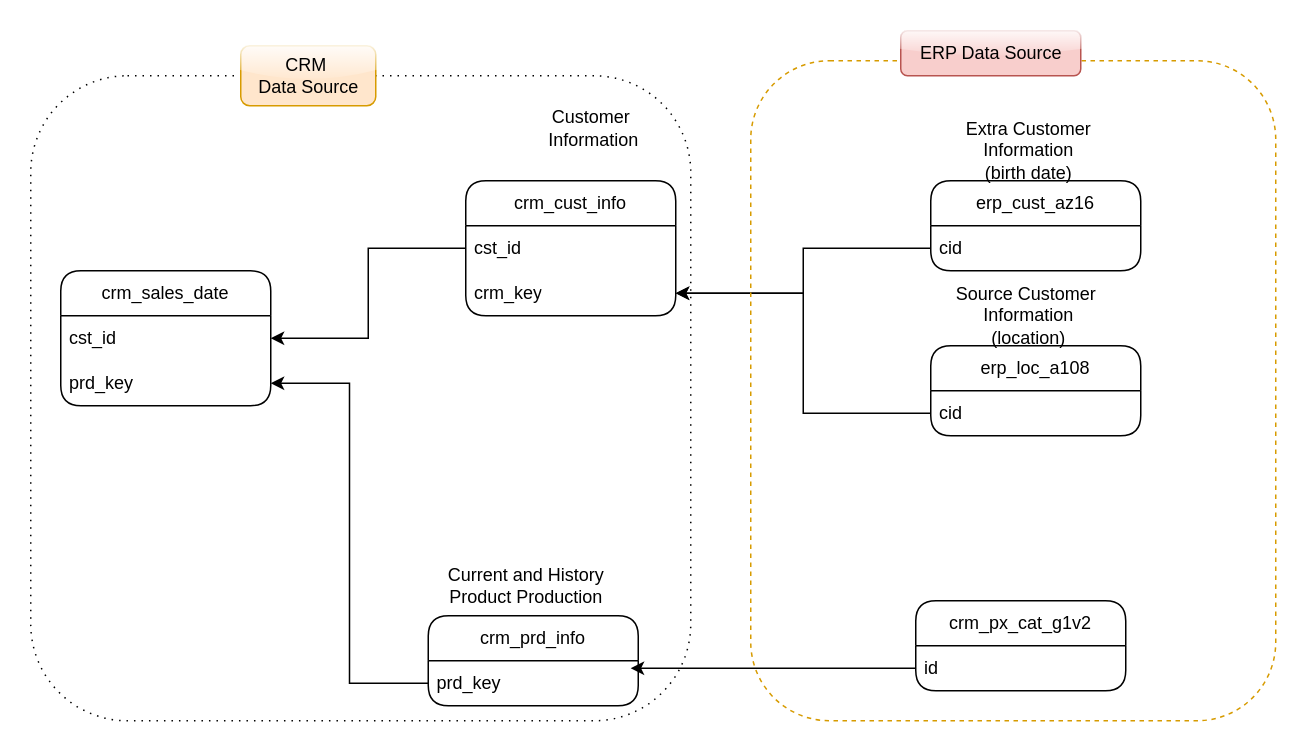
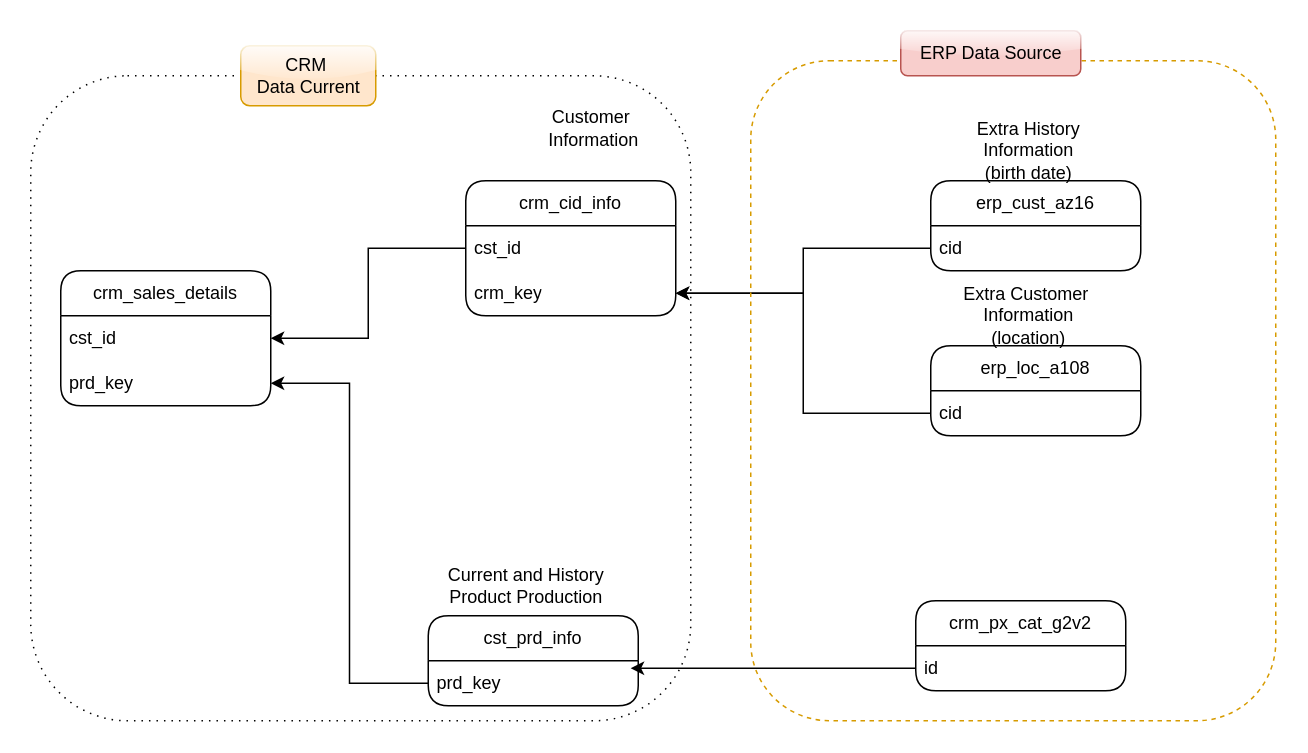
  <mxCell id="0" />
  <mxCell id="1" parent="0" />
- <mxCell id="2" value="crm_cust_info" style="swimlane;fontStyle=0;childLayout=stackLayout;horizontal=1;startSize=30;horizontalStack=0;resizeParent=1;resizeParentMax=0;resizeLast=0;collapsible=1;marginBottom=0;whiteSpace=wrap;html=1;rounded=1;" vertex="1" parent="1"><mxGeometry x="310" y="120" width="140" height="90" as="geometry" /></mxCell>
+ <mxCell id="2" value="crm_cid_info" style="swimlane;fontStyle=0;childLayout=stackLayout;horizontal=1;startSize=30;horizontalStack=0;resizeParent=1;resizeParentMax=0;resizeLast=0;collapsible=1;marginBottom=0;whiteSpace=wrap;html=1;rounded=1;" vertex="1" parent="1"><mxGeometry x="310" y="120" width="140" height="90" as="geometry" /></mxCell>
  <mxCell id="3" value="cst_id" style="text;strokeColor=none;fillColor=none;align=left;verticalAlign=middle;spacingLeft=4;spacingRight=4;overflow=hidden;points=[[0,0.5],[1,0.5]];portConstraint=eastwest;rotatable=0;whiteSpace=wrap;html=1;" vertex="1" parent="2"><mxGeometry y="30" width="140" height="30" as="geometry" /></mxCell>
  <mxCell id="4" value="crm_key" style="text;strokeColor=none;fillColor=none;align=left;verticalAlign=middle;spacingLeft=4;spacingRight=4;overflow=hidden;points=[[0,0.5],[1,0.5]];portConstraint=eastwest;rotatable=0;whiteSpace=wrap;html=1;" vertex="1" parent="2"><mxGeometry y="60" width="140" height="30" as="geometry" /></mxCell>
- <mxCell id="5" value="crm_prd_info" style="swimlane;fontStyle=0;childLayout=stackLayout;horizontal=1;startSize=30;horizontalStack=0;resizeParent=1;resizeParentMax=0;resizeLast=0;collapsible=1;marginBottom=0;whiteSpace=wrap;html=1;rounded=1;" vertex="1" parent="1"><mxGeometry x="285" y="410" width="140" height="60" as="geometry" /></mxCell>
+ <mxCell id="5" value="cst_prd_info" style="swimlane;fontStyle=0;childLayout=stackLayout;horizontal=1;startSize=30;horizontalStack=0;resizeParent=1;resizeParentMax=0;resizeLast=0;collapsible=1;marginBottom=0;whiteSpace=wrap;html=1;rounded=1;" vertex="1" parent="1"><mxGeometry x="285" y="410" width="140" height="60" as="geometry" /></mxCell>
  <mxCell id="6" value="prd_key" style="text;strokeColor=none;fillColor=none;align=left;verticalAlign=middle;spacingLeft=4;spacingRight=4;overflow=hidden;points=[[0,0.5],[1,0.5]];portConstraint=eastwest;rotatable=0;whiteSpace=wrap;html=1;" vertex="1" parent="5"><mxGeometry y="30" width="140" height="30" as="geometry" /></mxCell>
  <mxCell id="7" value="Customer&amp;nbsp;&lt;div&gt;Information&lt;/div&gt;" style="text;html=1;align=center;verticalAlign=middle;resizable=0;points=[];autosize=1;strokeColor=none;fillColor=none;" vertex="1" parent="1"><mxGeometry x="355" y="65" width="80" height="40" as="geometry" /></mxCell>
  <mxCell id="8" value="Current and History&lt;div&gt;Product Production&lt;/div&gt;" style="text;html=1;align=center;verticalAlign=middle;resizable=0;points=[];autosize=1;strokeColor=none;fillColor=none;" vertex="1" parent="1"><mxGeometry x="285" y="370" width="130" height="40" as="geometry" /></mxCell>
- <mxCell id="9" value="crm_sales_date" style="swimlane;fontStyle=0;childLayout=stackLayout;horizontal=1;startSize=30;horizontalStack=0;resizeParent=1;resizeParentMax=0;resizeLast=0;collapsible=1;marginBottom=0;whiteSpace=wrap;html=1;rounded=1;" vertex="1" parent="1"><mxGeometry x="40" y="180" width="140" height="90" as="geometry" /></mxCell>
+ <mxCell id="9" value="crm_sales_details" style="swimlane;fontStyle=0;childLayout=stackLayout;horizontal=1;startSize=30;horizontalStack=0;resizeParent=1;resizeParentMax=0;resizeLast=0;collapsible=1;marginBottom=0;whiteSpace=wrap;html=1;rounded=1;" vertex="1" parent="1"><mxGeometry x="40" y="180" width="140" height="90" as="geometry" /></mxCell>
  <mxCell id="10" value="cst_id" style="text;strokeColor=none;fillColor=none;align=left;verticalAlign=middle;spacingLeft=4;spacingRight=4;overflow=hidden;points=[[0,0.5],[1,0.5]];portConstraint=eastwest;rotatable=0;whiteSpace=wrap;html=1;" vertex="1" parent="9"><mxGeometry y="30" width="140" height="30" as="geometry" /></mxCell>
  <mxCell id="11" value="prd_key" style="text;strokeColor=none;fillColor=none;align=left;verticalAlign=middle;spacingLeft=4;spacingRight=4;overflow=hidden;points=[[0,0.5],[1,0.5]];portConstraint=eastwest;rotatable=0;whiteSpace=wrap;html=1;" vertex="1" parent="9"><mxGeometry y="60" width="140" height="30" as="geometry" /></mxCell>
  <mxCell id="12" style="edgeStyle=orthogonalEdgeStyle;rounded=0;orthogonalLoop=1;jettySize=auto;html=1;exitX=0;exitY=0.5;exitDx=0;exitDy=0;entryX=1;entryY=0.5;entryDx=0;entryDy=0;" edge="1" parent="1" source="3" target="10"><mxGeometry relative="1" as="geometry" /></mxCell>
  <mxCell id="13" style="edgeStyle=orthogonalEdgeStyle;rounded=0;orthogonalLoop=1;jettySize=auto;html=1;exitX=0;exitY=0.5;exitDx=0;exitDy=0;entryX=1;entryY=0.5;entryDx=0;entryDy=0;" edge="1" parent="1" source="6" target="11"><mxGeometry relative="1" as="geometry" /></mxCell>
  <mxCell id="14" value="erp_cust_az16" style="swimlane;fontStyle=0;childLayout=stackLayout;horizontal=1;startSize=30;horizontalStack=0;resizeParent=1;resizeParentMax=0;resizeLast=0;collapsible=1;marginBottom=0;whiteSpace=wrap;html=1;rounded=1;" vertex="1" parent="1"><mxGeometry x="620" y="120" width="140" height="60" as="geometry" /></mxCell>
  <mxCell id="15" value="cid" style="text;strokeColor=none;fillColor=none;align=left;verticalAlign=middle;spacingLeft=4;spacingRight=4;overflow=hidden;points=[[0,0.5],[1,0.5]];portConstraint=eastwest;rotatable=0;whiteSpace=wrap;html=1;" vertex="1" parent="14"><mxGeometry y="30" width="140" height="30" as="geometry" /></mxCell>
  <mxCell id="16" style="edgeStyle=orthogonalEdgeStyle;rounded=0;orthogonalLoop=1;jettySize=auto;html=1;exitX=0;exitY=0.5;exitDx=0;exitDy=0;" edge="1" parent="1" source="15" target="4"><mxGeometry relative="1" as="geometry" /></mxCell>
  <mxCell id="17" value="erp_loc_a108" style="swimlane;fontStyle=0;childLayout=stackLayout;horizontal=1;startSize=30;horizontalStack=0;resizeParent=1;resizeParentMax=0;resizeLast=0;collapsible=1;marginBottom=0;whiteSpace=wrap;html=1;rounded=1;" vertex="1" parent="1"><mxGeometry x="620" y="230" width="140" height="60" as="geometry" /></mxCell>
  <mxCell id="18" value="cid" style="text;strokeColor=none;fillColor=none;align=left;verticalAlign=middle;spacingLeft=4;spacingRight=4;overflow=hidden;points=[[0,0.5],[1,0.5]];portConstraint=eastwest;rotatable=0;whiteSpace=wrap;html=1;" vertex="1" parent="17"><mxGeometry y="30" width="140" height="30" as="geometry" /></mxCell>
- <mxCell id="19" value="Extra Customer&lt;div&gt;Information&lt;/div&gt;&lt;div&gt;(birth date)&lt;/div&gt;" style="text;html=1;align=center;verticalAlign=middle;resizable=0;points=[];autosize=1;strokeColor=none;fillColor=none;" vertex="1" parent="1"><mxGeometry x="630" y="70" width="110" height="60" as="geometry" /></mxCell>
- <mxCell id="20" value="Source Customer&amp;nbsp;&lt;div&gt;Information&lt;/div&gt;&lt;div&gt;(location)&lt;/div&gt;" style="text;html=1;align=center;verticalAlign=middle;resizable=0;points=[];autosize=1;strokeColor=none;fillColor=none;" vertex="1" parent="1"><mxGeometry x="630" y="180" width="110" height="60" as="geometry" /></mxCell>
+ <mxCell id="19" value="Extra History&lt;div&gt;Information&lt;/div&gt;&lt;div&gt;(birth date)&lt;/div&gt;" style="text;html=1;align=center;verticalAlign=middle;resizable=0;points=[];autosize=1;strokeColor=none;fillColor=none;" vertex="1" parent="1"><mxGeometry x="630" y="70" width="110" height="60" as="geometry" /></mxCell>
+ <mxCell id="20" value="Extra Customer&amp;nbsp;&lt;div&gt;Information&lt;/div&gt;&lt;div&gt;(location)&lt;/div&gt;" style="text;html=1;align=center;verticalAlign=middle;resizable=0;points=[];autosize=1;strokeColor=none;fillColor=none;" vertex="1" parent="1"><mxGeometry x="630" y="180" width="110" height="60" as="geometry" /></mxCell>
  <mxCell id="21" style="edgeStyle=orthogonalEdgeStyle;rounded=0;orthogonalLoop=1;jettySize=auto;html=1;exitX=0;exitY=0.5;exitDx=0;exitDy=0;entryX=1;entryY=0.5;entryDx=0;entryDy=0;" edge="1" parent="1" source="18" target="4"><mxGeometry relative="1" as="geometry" /></mxCell>
- <mxCell id="22" value="crm_px_cat_g1v2" style="swimlane;fontStyle=0;childLayout=stackLayout;horizontal=1;startSize=30;horizontalStack=0;resizeParent=1;resizeParentMax=0;resizeLast=0;collapsible=1;marginBottom=0;whiteSpace=wrap;html=1;rounded=1;" vertex="1" parent="1"><mxGeometry x="610" y="400" width="140" height="60" as="geometry" /></mxCell>
+ <mxCell id="22" value="crm_px_cat_g2v2" style="swimlane;fontStyle=0;childLayout=stackLayout;horizontal=1;startSize=30;horizontalStack=0;resizeParent=1;resizeParentMax=0;resizeLast=0;collapsible=1;marginBottom=0;whiteSpace=wrap;html=1;rounded=1;" vertex="1" parent="1"><mxGeometry x="610" y="400" width="140" height="60" as="geometry" /></mxCell>
  <mxCell id="23" value="id" style="text;strokeColor=none;fillColor=none;align=left;verticalAlign=middle;spacingLeft=4;spacingRight=4;overflow=hidden;points=[[0,0.5],[1,0.5]];portConstraint=eastwest;rotatable=0;whiteSpace=wrap;html=1;" vertex="1" parent="22"><mxGeometry y="30" width="140" height="30" as="geometry" /></mxCell>
  <mxCell id="24" style="edgeStyle=orthogonalEdgeStyle;rounded=0;orthogonalLoop=1;jettySize=auto;html=1;exitX=0;exitY=0.5;exitDx=0;exitDy=0;entryX=0.964;entryY=0.167;entryDx=0;entryDy=0;entryPerimeter=0;" edge="1" parent="1" source="23" target="6"><mxGeometry relative="1" as="geometry" /></mxCell>
  <mxCell id="25" value="" style="rounded=1;whiteSpace=wrap;html=1;fillColor=none;dashed=1;dashPattern=1 4;" vertex="1" parent="1"><mxGeometry x="20" y="50" width="440" height="430" as="geometry" /></mxCell>
- <mxCell id="26" value="CRM&amp;nbsp;&lt;div&gt;Data Source&lt;/div&gt;" style="text;html=1;align=center;verticalAlign=middle;resizable=0;points=[];autosize=1;strokeColor=#d79b00;fillColor=#ffe6cc;rounded=1;glass=1;" vertex="1" parent="1"><mxGeometry x="160" y="30" width="90" height="40" as="geometry" /></mxCell>
+ <mxCell id="26" value="CRM&amp;nbsp;&lt;div&gt;Data Current&lt;/div&gt;" style="text;html=1;align=center;verticalAlign=middle;resizable=0;points=[];autosize=1;strokeColor=#d79b00;fillColor=#ffe6cc;rounded=1;glass=1;" vertex="1" parent="1"><mxGeometry x="160" y="30" width="90" height="40" as="geometry" /></mxCell>
  <mxCell id="27" value="" style="rounded=1;whiteSpace=wrap;html=1;fillColor=none;dashed=1;strokeColor=#d79b00;" vertex="1" parent="1"><mxGeometry x="500" y="40" width="350" height="440" as="geometry" /></mxCell>
  <mxCell id="28" value="ERP Data Source" style="text;html=1;align=center;verticalAlign=middle;resizable=0;points=[];autosize=1;strokeColor=#b85450;fillColor=#f8cecc;rounded=1;glass=1;" vertex="1" parent="1"><mxGeometry x="600" y="20" width="120" height="30" as="geometry" /></mxCell>
